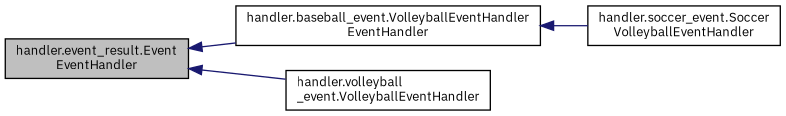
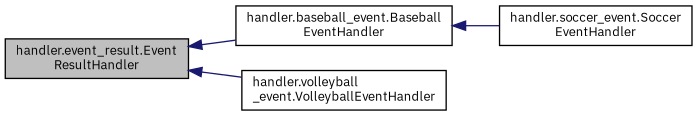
  digraph {
    fontname="IBM Plex Sans"
    rankdir=LR
    node [color=black fillcolor=white fontname="IBM Plex Sans" fontsize=10 shape=record style=filled]
    edge [color=midnightblue dir=back fontname="IBM Plex Sans" fontsize=10 labelfontname=Helvetica labelfontsize=10 style=solid]
-   n1 [fillcolor=grey75 fontcolor=black height=0.2 label="handler.event_result.Event\lEventHandler" width=0.4]
-   n2 [height=0.2 label="handler.baseball_event.VolleyballEventHandler\lEventHandler" width=0.4]
+   n1 [fillcolor=grey75 fontcolor=black height=0.2 label="handler.event_result.Event\lResultHandler" width=0.4]
+   n2 [height=0.2 label="handler.baseball_event.Baseball\lEventHandler" width=0.4]
    n3 [height=0.2 label="handler.volleyball\l_event.VolleyballEventHandler" width=0.4]
-   n4 [height=0.2 label="handler.soccer_event.Soccer\lVolleyballEventHandler" width=0.4]
+   n4 [height=0.2 label="handler.soccer_event.Soccer\lEventHandler" width=0.4]
    n1 -> n2
    n1 -> n3
    n2 -> n4
  }
